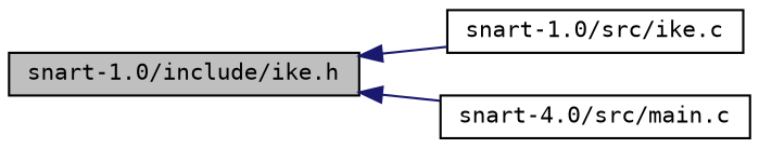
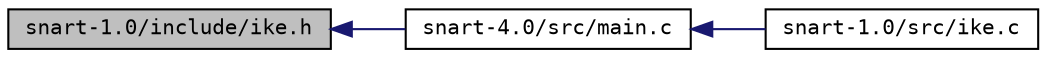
  digraph {
    fontname="DejaVu Sans Mono"
    rankdir=LR
    node [color=black fillcolor=white fontname="DejaVu Sans Mono" fontsize=10 shape=record style=filled]
    edge [color=midnightblue dir=back fontname="DejaVu Sans Mono" fontsize=10 labelfontname=Helvetica labelfontsize=10 style=solid]
    n1 [fillcolor=grey75 fontcolor=black height=0.2 label="snart-1.0/include/ike.h" width=0.4]
    n2 [height=0.2 label="snart-1.0/src/ike.c" width=0.4]
    n3 [height=0.2 label="snart-4.0/src/main.c" width=0.4]
-   n1 -> n2
+   n3 -> n2
    n1 -> n3
  }
